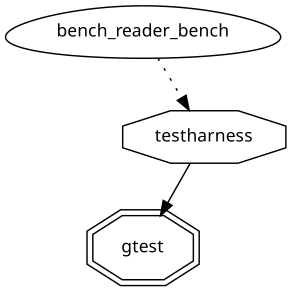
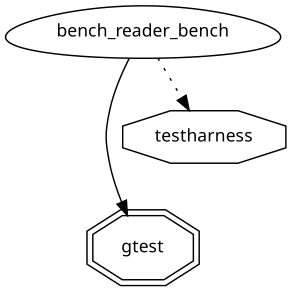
  digraph {
    fontname="Noto Sans"
    node [fontname="Noto Sans" fontsize=12]
    edge [fontname="Noto Sans"]
    n1 [label=gtest shape=doubleoctagon]
    n2 [label=testharness shape=octagon]
    n3 [label=bench_reader_bench shape=egg]
-   n2 -> n1
+   n3 -> n1
    n3 -> n2 [style=dotted]
  }
